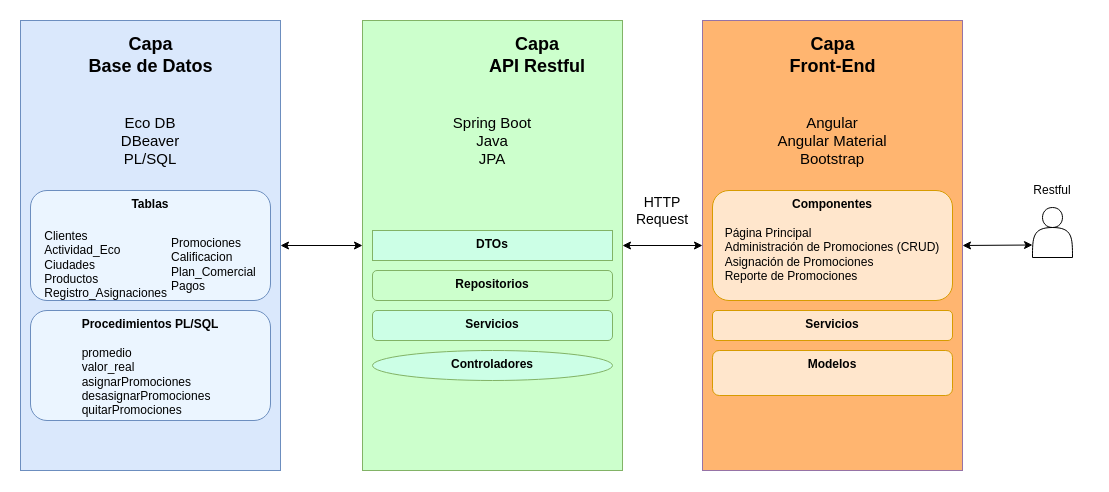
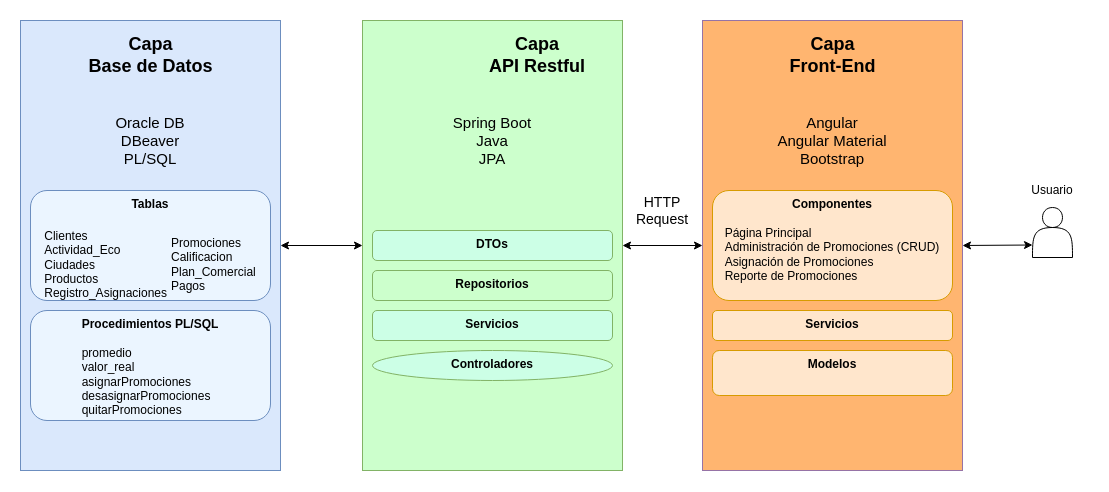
  <mxCell id="0" />
  <mxCell id="1" parent="0" />
  <mxCell id="2" value="" style="rounded=0;whiteSpace=wrap;html=1;fillColor=#dae8fc;strokeColor=#6c8ebf;" parent="1" vertex="1"><mxGeometry x="20" y="20" width="260" height="450" as="geometry" /></mxCell>
  <mxCell id="3" value="Capa&lt;br&gt;Base de Datos" style="text;html=1;strokeColor=none;fillColor=none;align=center;verticalAlign=middle;whiteSpace=wrap;rounded=0;fontStyle=1;fontSize=18;" parent="1" vertex="1"><mxGeometry x="85.5" y="30" width="129" height="50" as="geometry" /></mxCell>
- <mxCell id="4" value="Eco DB&lt;br&gt;DBeaver&lt;br&gt;PL/SQL" style="text;html=1;strokeColor=none;fillColor=none;align=center;verticalAlign=middle;whiteSpace=wrap;rounded=0;fontSize=15;" parent="1" vertex="1"><mxGeometry x="105" y="110" width="90" height="60" as="geometry" /></mxCell>
+ <mxCell id="4" value="Oracle DB&lt;br&gt;DBeaver&lt;br&gt;PL/SQL" style="text;html=1;strokeColor=none;fillColor=none;align=center;verticalAlign=middle;whiteSpace=wrap;rounded=0;fontSize=15;" parent="1" vertex="1"><mxGeometry x="105" y="110" width="90" height="60" as="geometry" /></mxCell>
  <mxCell id="5" value="" style="shape=actor;whiteSpace=wrap;html=1;" parent="1" vertex="1"><mxGeometry x="1032" y="207" width="40" height="50" as="geometry" /></mxCell>
- <mxCell id="6" value="Restful" style="text;html=1;strokeColor=none;fillColor=none;align=center;verticalAlign=middle;whiteSpace=wrap;rounded=0;" parent="1" vertex="1"><mxGeometry x="1017" y="180" width="70" height="20" as="geometry" /></mxCell>
+ <mxCell id="6" value="Usuario" style="text;html=1;strokeColor=none;fillColor=none;align=center;verticalAlign=middle;whiteSpace=wrap;rounded=0;" parent="1" vertex="1"><mxGeometry x="1017" y="180" width="70" height="20" as="geometry" /></mxCell>
  <mxCell id="7" value="HTTP&lt;br style=&quot;font-size: 14px;&quot;&gt;Request" style="text;html=1;strokeColor=none;fillColor=none;align=center;verticalAlign=middle;whiteSpace=wrap;rounded=0;fontSize=14;" parent="1" vertex="1"><mxGeometry x="632" y="190" width="60" height="40" as="geometry" /></mxCell>
  <mxCell id="8" value="" style="endArrow=classic;startArrow=classic;html=1;fontSize=18;exitX=1;exitY=0.5;exitDx=0;exitDy=0;entryX=0;entryY=0.75;entryDx=0;entryDy=0;" parent="1" source="11" target="5" edge="1"><mxGeometry width="50" height="50" relative="1" as="geometry"><mxPoint x="972" y="100" as="sourcePoint" /><mxPoint x="1022" y="50" as="targetPoint" /></mxGeometry></mxCell>
  <mxCell id="9" value="" style="endArrow=classic;startArrow=classic;html=1;fontSize=18;entryX=0;entryY=0.5;entryDx=0;entryDy=0;exitX=1;exitY=0.5;exitDx=0;exitDy=0;" parent="1" source="18" target="11" edge="1"><mxGeometry width="50" height="50" relative="1" as="geometry"><mxPoint x="522" y="190" as="sourcePoint" /><mxPoint x="572" y="140" as="targetPoint" /></mxGeometry></mxCell>
  <mxCell id="10" value="" style="group" parent="1" vertex="1" connectable="0"><mxGeometry x="702" y="20" width="260" height="450" as="geometry" /></mxCell>
  <mxCell id="11" value="" style="rounded=0;whiteSpace=wrap;html=1;strokeColor=#9673a6;rotation=0;direction=east;fillColor=#FFB570;" parent="10" vertex="1"><mxGeometry width="260" height="450" as="geometry" /></mxCell>
  <mxCell id="12" value="Capa&lt;br&gt;Front-End" style="text;html=1;strokeColor=none;fillColor=none;align=center;verticalAlign=middle;whiteSpace=wrap;rounded=0;fontStyle=1;fontSize=18;" parent="10" vertex="1"><mxGeometry x="72.5" y="10" width="115" height="50" as="geometry" /></mxCell>
  <mxCell id="13" value="&lt;b&gt;Componentes&lt;/b&gt;&lt;br&gt;&lt;br&gt;&lt;div style=&quot;text-align: justify&quot;&gt;Página Principal&lt;/div&gt;&lt;div style=&quot;text-align: justify&quot;&gt;Administración de Promociones (CRUD)&lt;/div&gt;&lt;div style=&quot;text-align: justify&quot;&gt;Asignación de Promociones&lt;/div&gt;&lt;div style=&quot;text-align: justify&quot;&gt;Reporte de Promociones&lt;/div&gt;" style="rounded=1;whiteSpace=wrap;html=1;verticalAlign=top;fillColor=#ffe6cc;strokeColor=#d79b00;" parent="10" vertex="1"><mxGeometry x="10" y="170" width="240" height="110" as="geometry" /></mxCell>
  <mxCell id="14" value="&lt;font style=&quot;font-size: 15px&quot;&gt;Angular&lt;br&gt;Angular Material&lt;br&gt;Bootstrap&lt;br&gt;&lt;/font&gt;" style="text;html=1;strokeColor=none;fillColor=none;align=center;verticalAlign=middle;whiteSpace=wrap;rounded=0;" parent="10" vertex="1"><mxGeometry x="40" y="90" width="180" height="60" as="geometry" /></mxCell>
  <mxCell id="15" value="&lt;b&gt;Servicios&lt;/b&gt;" style="rounded=1;whiteSpace=wrap;html=1;verticalAlign=top;fillColor=#ffe6cc;strokeColor=#d79b00;" parent="10" vertex="1"><mxGeometry x="10" y="290" width="240" height="30" as="geometry" /></mxCell>
  <mxCell id="16" value="&lt;b&gt;Modelos&lt;/b&gt;" style="rounded=1;whiteSpace=wrap;html=1;verticalAlign=top;fillColor=#ffe6cc;strokeColor=#d79b00;" parent="10" vertex="1"><mxGeometry x="10" y="330" width="240" height="45" as="geometry" /></mxCell>
  <mxCell id="17" value="" style="group" parent="1" vertex="1" connectable="0"><mxGeometry x="362" y="20" width="260" height="450" as="geometry" /></mxCell>
  <mxCell id="18" value="" style="rounded=0;whiteSpace=wrap;html=1;strokeColor=#82b366;perimeterSpacing=0;fillColor=#CCFFCC;" parent="17" vertex="1"><mxGeometry width="260" height="450" as="geometry" /></mxCell>
  <mxCell id="19" value="Capa&lt;br&gt;API Restful" style="text;html=1;strokeColor=none;fillColor=none;align=center;verticalAlign=middle;whiteSpace=wrap;rounded=0;fontStyle=1;fontSize=18;" parent="17" vertex="1"><mxGeometry x="95" y="12.5" width="160" height="45" as="geometry" /></mxCell>
  <mxCell id="20" value="Spring Boot&lt;br&gt;Java&lt;br&gt;JPA" style="text;html=1;strokeColor=none;fillColor=none;align=center;verticalAlign=middle;whiteSpace=wrap;rounded=0;fontSize=15;" parent="17" vertex="1"><mxGeometry x="85" y="90" width="90" height="60" as="geometry" /></mxCell>
- <mxCell id="21" value="&lt;b&gt;DTOs&lt;/b&gt;" style="whiteSpace=wrap;html=1;verticalAlign=top;strokeColor=#82b366;fillColor=#CCFFE6;rounded=0;" parent="17" vertex="1"><mxGeometry x="10" y="210" width="240" height="30" as="geometry" /></mxCell>
+ <mxCell id="21" value="&lt;b&gt;DTOs&lt;/b&gt;" style="rounded=1;whiteSpace=wrap;html=1;verticalAlign=top;strokeColor=#82b366;fillColor=#CCFFE6;" parent="17" vertex="1"><mxGeometry x="10" y="210" width="240" height="30" as="geometry" /></mxCell>
  <mxCell id="22" value="&lt;b&gt;Repositorios&lt;/b&gt;" style="rounded=1;whiteSpace=wrap;html=1;verticalAlign=top;strokeColor=#82b366;fillColor=#ccffcc;" parent="17" vertex="1"><mxGeometry x="10" y="250" width="240" height="30" as="geometry" /></mxCell>
  <mxCell id="23" value="&lt;b&gt;Servicios&lt;/b&gt;" style="rounded=1;whiteSpace=wrap;html=1;verticalAlign=top;strokeColor=#82b366;fillColor=#CCFFE6;" parent="17" vertex="1"><mxGeometry x="10" y="290" width="240" height="30" as="geometry" /></mxCell>
  <mxCell id="24" value="&lt;b&gt;Controladores&lt;/b&gt;" style="ellipse;whiteSpace=wrap;html=1;verticalAlign=top;strokeColor=#82b366;fillColor=#CCFFE6;" parent="17" vertex="1"><mxGeometry x="10" y="330" width="240" height="30" as="geometry" /></mxCell>
  <mxCell id="25" value="&lt;b&gt;Tablas&lt;/b&gt;&lt;br&gt;&lt;br&gt;&lt;div style=&quot;text-align: justify&quot;&gt;&lt;/div&gt;&lt;table&gt;&lt;tbody&gt;&lt;tr&gt;&lt;td&gt;&lt;div style=&quot;text-align: left&quot;&gt;&lt;span&gt;Clientes&lt;/span&gt;&lt;/div&gt;&lt;div style=&quot;text-align: left&quot;&gt;&lt;span&gt;Actividad_Eco&lt;/span&gt;&lt;/div&gt;&lt;div style=&quot;text-align: left&quot;&gt;&lt;span&gt;Ciudades&lt;/span&gt;&lt;/div&gt;&lt;div style=&quot;text-align: left&quot;&gt;&lt;span&gt;Productos&lt;/span&gt;&lt;/div&gt;&lt;div style=&quot;text-align: left&quot;&gt;Registro_Asignaciones&lt;/div&gt;&lt;/td&gt;&lt;td&gt;&lt;div style=&quot;text-align: left&quot;&gt;&lt;span&gt;Promociones&lt;/span&gt;&lt;/div&gt;&lt;div style=&quot;text-align: left&quot;&gt;&lt;span&gt;Calificacion&lt;/span&gt;&lt;/div&gt;&lt;div style=&quot;text-align: left&quot;&gt;&lt;span&gt;Plan_Comercial&lt;/span&gt;&lt;/div&gt;&lt;div style=&quot;text-align: left&quot;&gt;&lt;span&gt;Pagos&lt;/span&gt;&lt;/div&gt;&lt;/td&gt;&lt;/tr&gt;&lt;/tbody&gt;&lt;/table&gt;&lt;div style=&quot;text-align: justify&quot;&gt;&lt;/div&gt;" style="rounded=1;whiteSpace=wrap;html=1;verticalAlign=top;fillColor=#EBF5FF;strokeColor=#6C8EBF;" parent="1" vertex="1"><mxGeometry x="30" y="190" width="240" height="110" as="geometry" /></mxCell>
  <mxCell id="26" value="" style="endArrow=classic;startArrow=classic;html=1;fontSize=18;entryX=0;entryY=0.5;entryDx=0;entryDy=0;exitX=1;exitY=0.5;exitDx=0;exitDy=0;" parent="1" source="2" target="18" edge="1"><mxGeometry width="50" height="50" relative="1" as="geometry"><mxPoint x="632" y="255" as="sourcePoint" /><mxPoint x="712" y="255" as="targetPoint" /></mxGeometry></mxCell>
  <mxCell id="27" value="&lt;b&gt;Procedimientos PL/SQL&lt;/b&gt;&lt;br&gt;&lt;br&gt;&lt;div style=&quot;text-align: justify&quot;&gt;promedio&lt;/div&gt;&lt;div style=&quot;text-align: justify&quot;&gt;valor_real&lt;/div&gt;&lt;div style=&quot;text-align: justify&quot;&gt;asignarPromociones&lt;/div&gt;&lt;div style=&quot;text-align: justify&quot;&gt;desasignarPromociones&lt;/div&gt;&lt;div style=&quot;text-align: justify&quot;&gt;quitarPromociones&lt;/div&gt;" style="rounded=1;whiteSpace=wrap;html=1;verticalAlign=top;fillColor=#EBF5FF;strokeColor=#6C8EBF;" parent="1" vertex="1"><mxGeometry x="30" y="310" width="240" height="110" as="geometry" /></mxCell>
